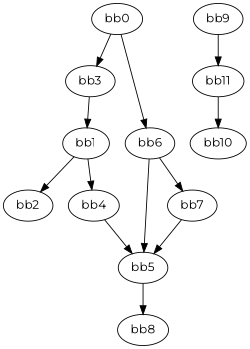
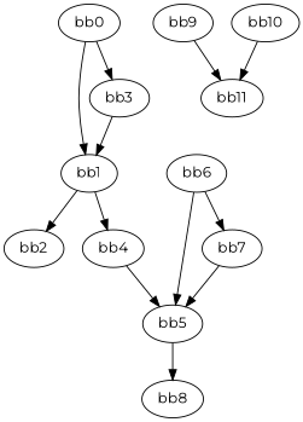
  digraph {
    fontname=Montserrat
    node [fontname=Montserrat]
    edge [fontname=Montserrat]
    n1 [label=bb0]
    n2 [label=bb1]
    n3 [label=bb3]
    n4 [label=bb2]
    n5 [label=bb4]
    n6 [label=bb5]
    n7 [label=bb8]
    n8 [label=bb6]
    n9 [label=bb7]
    n10 [label=bb9]
    n11 [label=bb11]
    n12 [label=bb10]
-   n1 -> n8
+   n1 -> n2
    n1 -> n3
    n2 -> n4
    n2 -> n5
    n3 -> n2
    n5 -> n6
    n6 -> n7
    n8 -> n6
    n8 -> n9
    n9 -> n6
    n10 -> n11
-   n11 -> n12
+   n12 -> n11
  }
